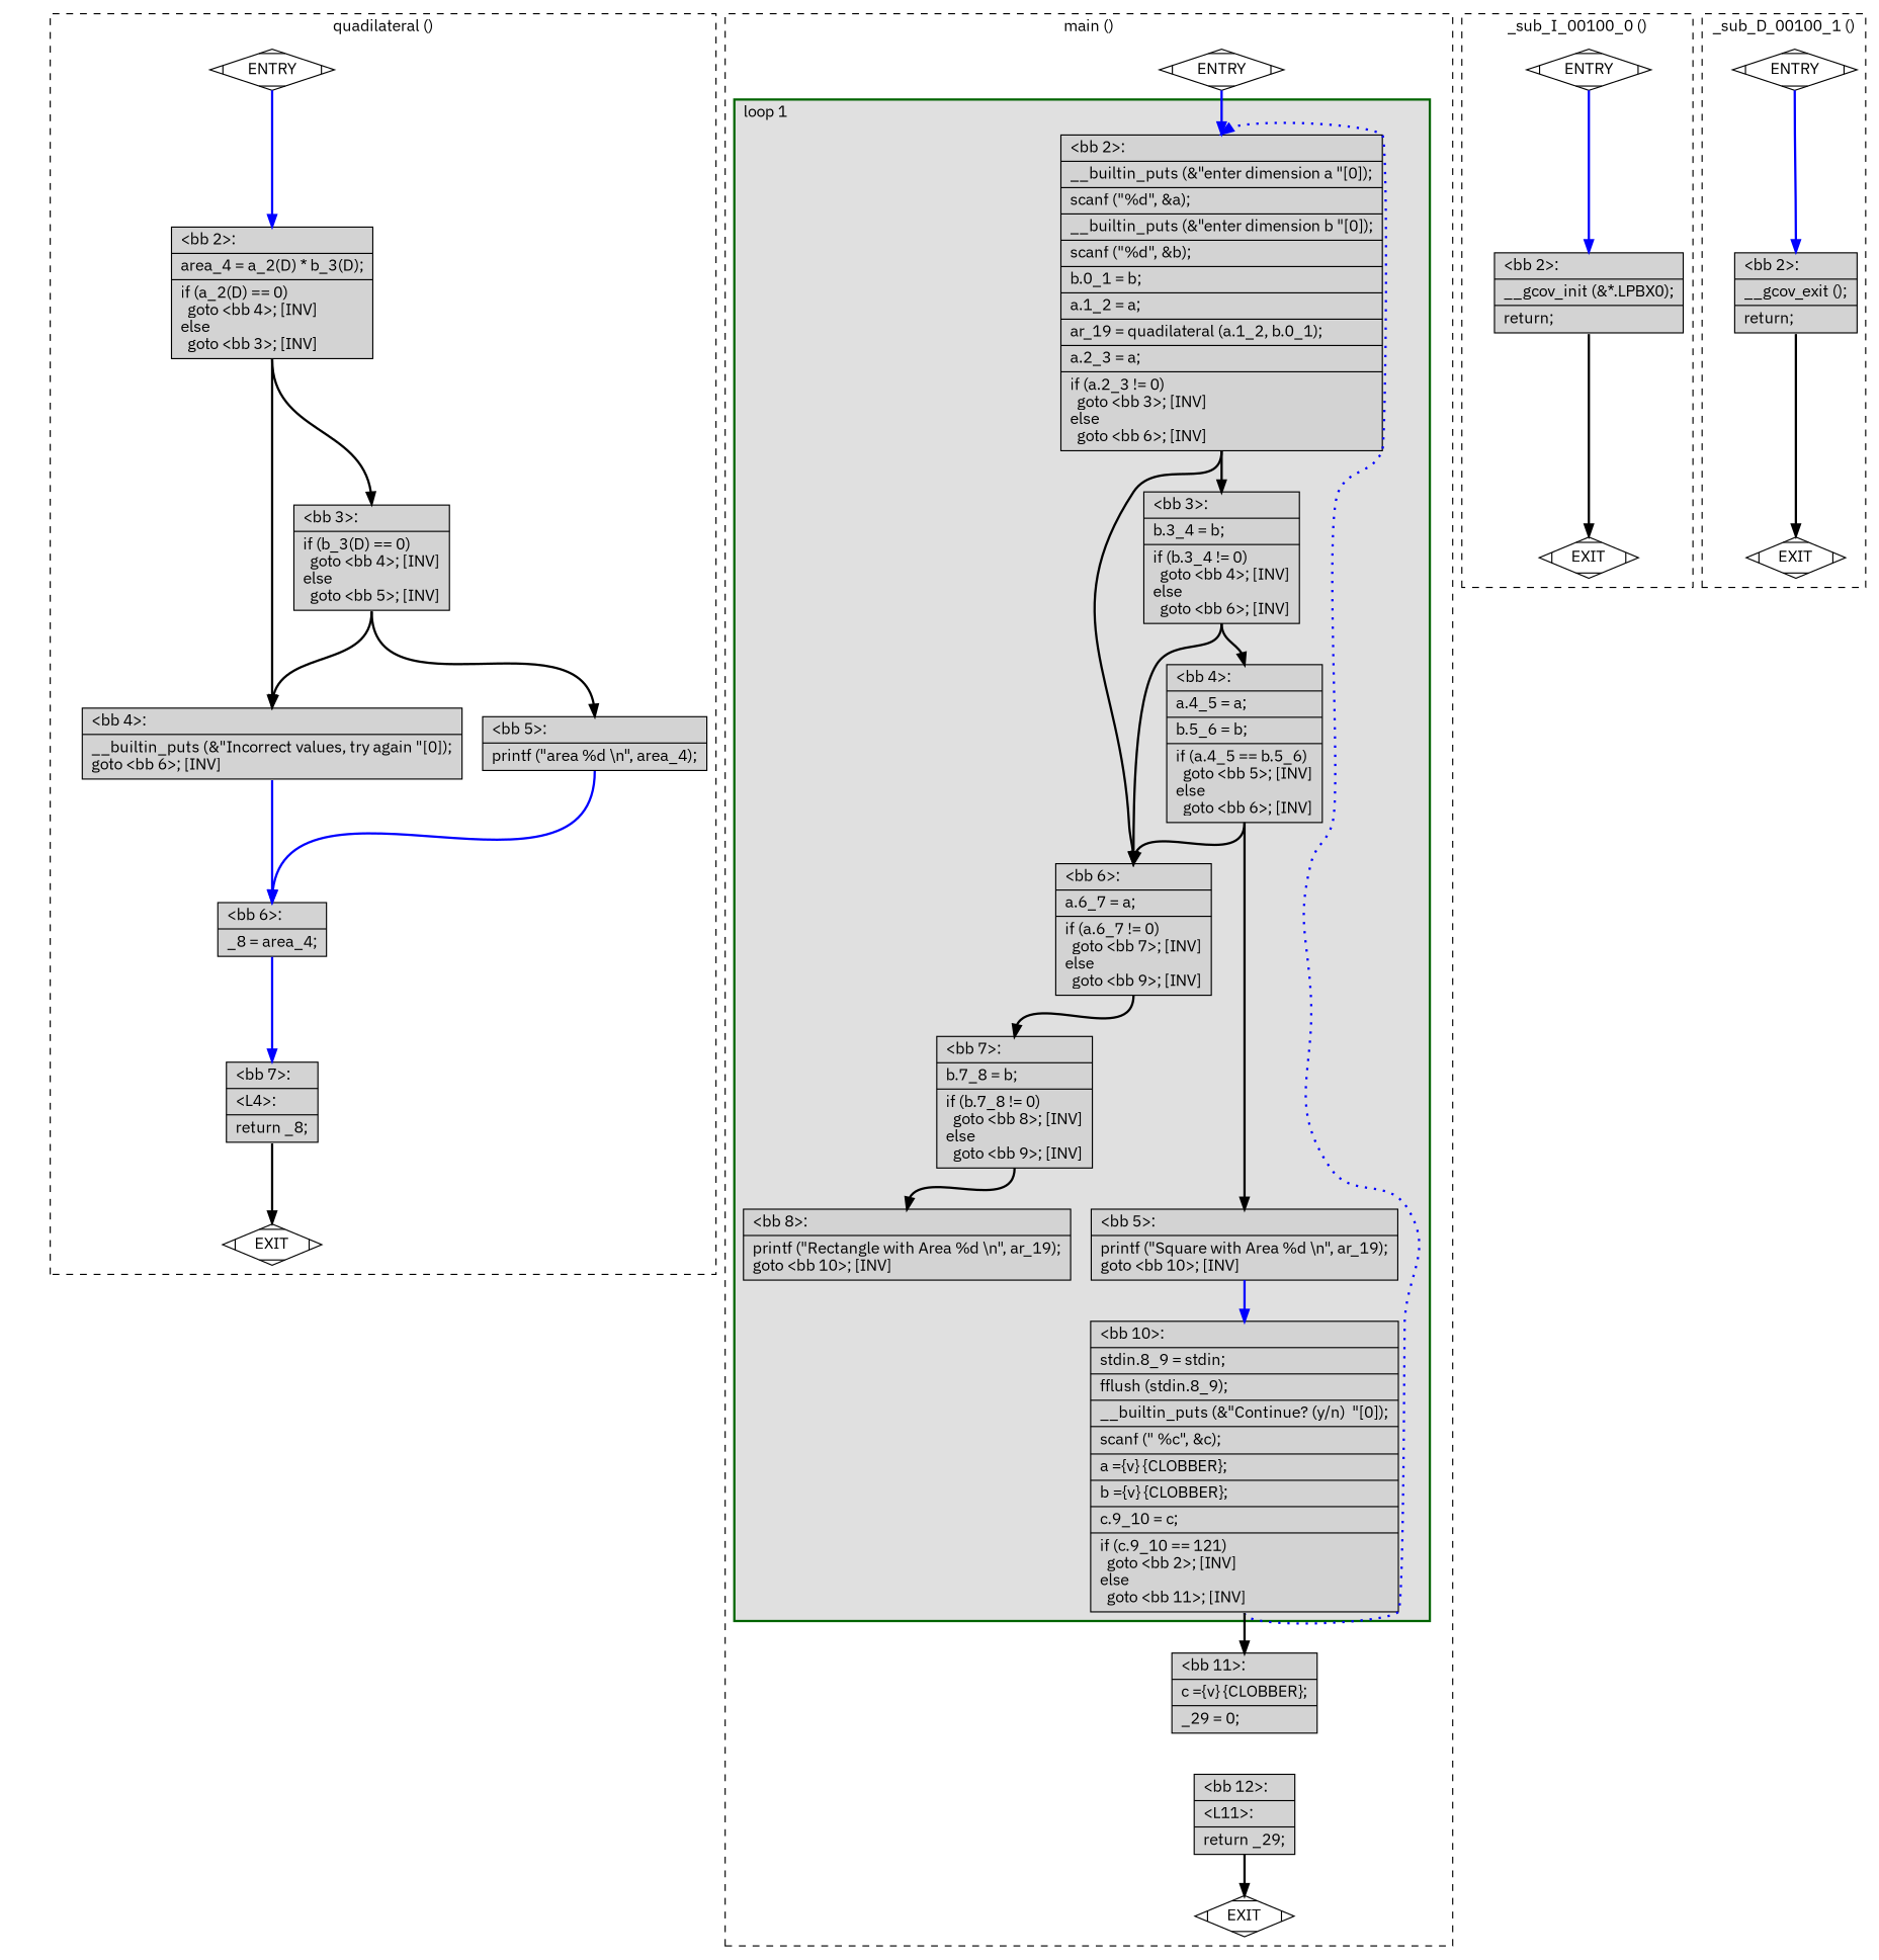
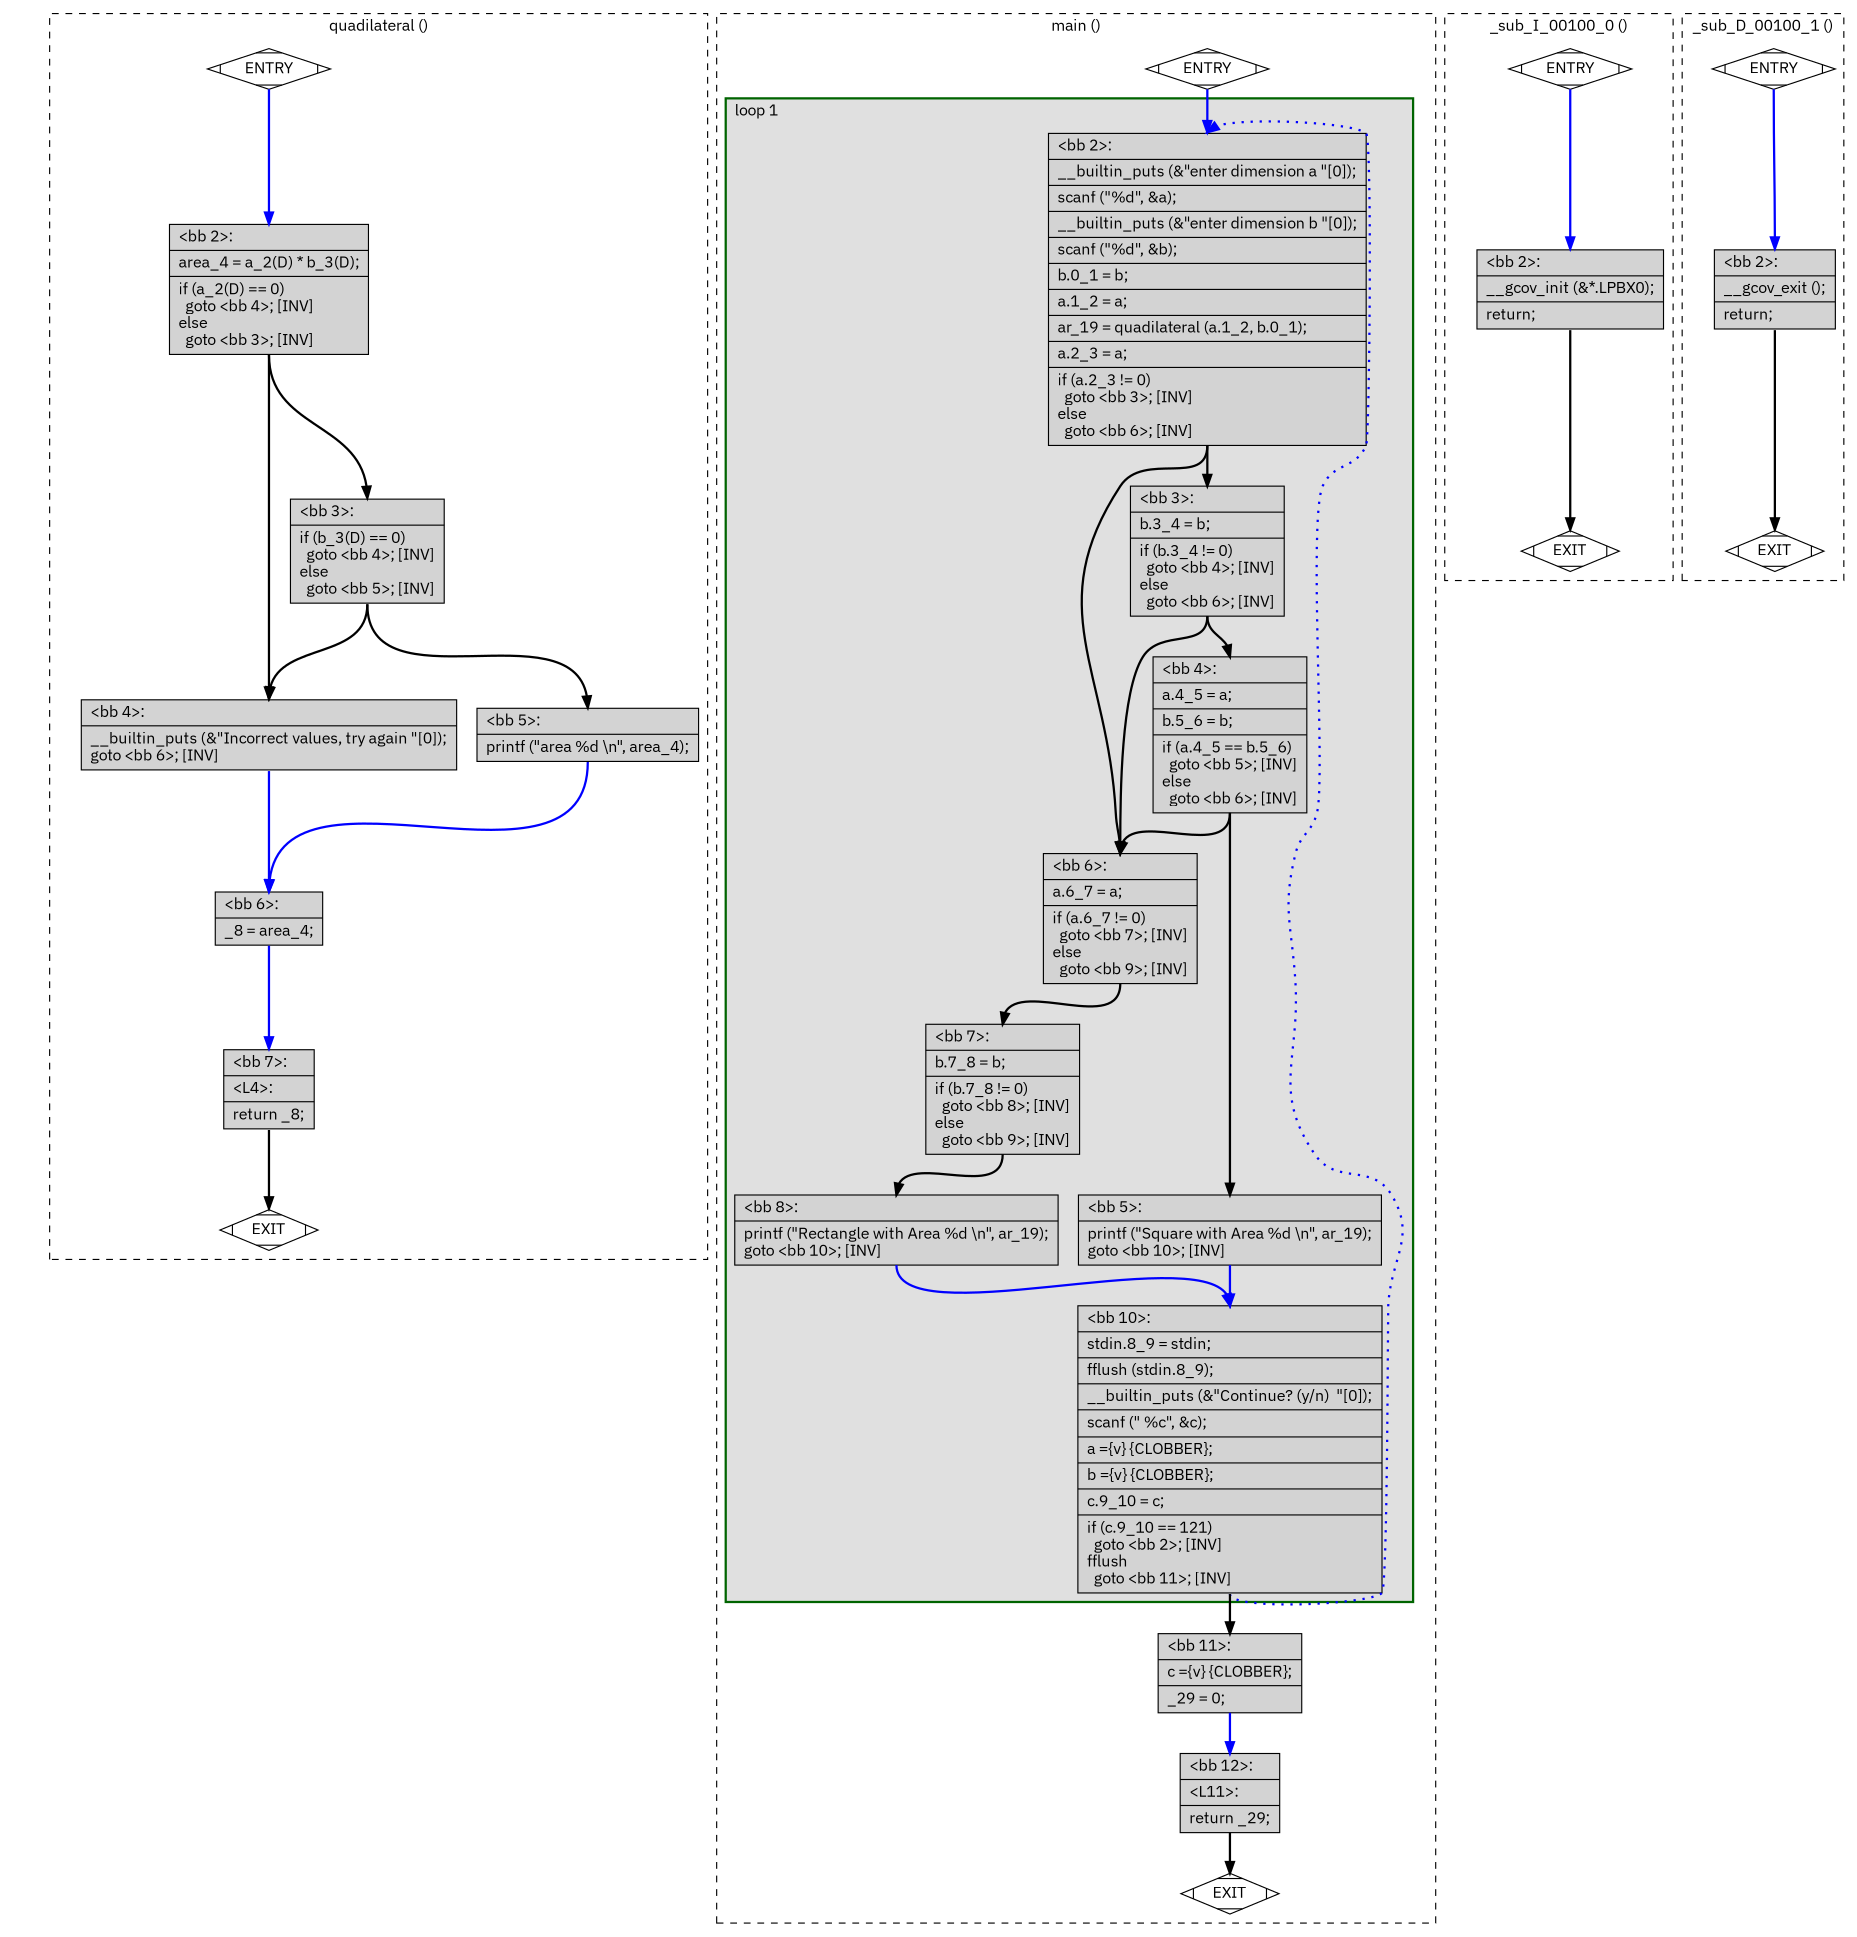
  digraph {
    fontname="IBM Plex Sans"
    node [fillcolor=lightgrey fontname="IBM Plex Sans" shape=record style=filled]
    edge [constraint=true fontname="IBM Plex Sans" headport=n style="solid,bold" tailport=s color=black weight=10]
    n1 [fillcolor=white label=ENTRY shape=Mdiamond]
    n2 [fillcolor=white label=EXIT shape=Mdiamond]
    n3 [label="{\<bb\ 2\>:\l|area_4\ =\ a_2(D)\ *\ b_3(D);\l|if\ (a_2(D)\ ==\ 0)\l\ \ goto\ \<bb\ 4\>;\ [INV]\lelse\l\ \ goto\ \<bb\ 3\>;\ [INV]\l}"]
    n4 [label="{\<bb\ 3\>:\l|if\ (b_3(D)\ ==\ 0)\l\ \ goto\ \<bb\ 4\>;\ [INV]\lelse\l\ \ goto\ \<bb\ 5\>;\ [INV]\l}"]
    n5 [label="{\<bb\ 4\>:\l|__builtin_puts\ (&\"Incorrect\ values,\ try\ again\ \"[0]);\lgoto\ \<bb\ 6\>;\ [INV]\l}"]
    n6 [label="{\<bb\ 5\>:\l|printf\ (\"area\ %d\ \\n\",\ area_4);\l}"]
    n7 [label="{\<bb\ 6\>:\l|_8\ =\ area_4;\l}"]
    n8 [label="{\<bb\ 7\>:\l|\<L4\>:\l|return\ _8;\l}"]
    n9 [label="{\<bb\ 2\>:\l|__builtin_puts\ (&\"enter\ dimension\ a\ \"[0]);\l|scanf\ (\"%d\",\ &a);\l|__builtin_puts\ (&\"enter\ dimension\ b\ \"[0]);\l|scanf\ (\"%d\",\ &b);\l|b.0_1\ =\ b;\l|a.1_2\ =\ a;\l|ar_19\ =\ quadilateral\ (a.1_2,\ b.0_1);\l|a.2_3\ =\ a;\l|if\ (a.2_3\ !=\ 0)\l\ \ goto\ \<bb\ 3\>;\ [INV]\lelse\l\ \ goto\ \<bb\ 6\>;\ [INV]\l}"]
    n10 [label="{\<bb\ 3\>:\l|b.3_4\ =\ b;\l|if\ (b.3_4\ !=\ 0)\l\ \ goto\ \<bb\ 4\>;\ [INV]\lelse\l\ \ goto\ \<bb\ 6\>;\ [INV]\l}"]
    n11 [label="{\<bb\ 6\>:\l|a.6_7\ =\ a;\l|if\ (a.6_7\ !=\ 0)\l\ \ goto\ \<bb\ 7\>;\ [INV]\lelse\l\ \ goto\ \<bb\ 9\>;\ [INV]\l}"]
    n12 [label="{\<bb\ 4\>:\l|a.4_5\ =\ a;\l|b.5_6\ =\ b;\l|if\ (a.4_5\ ==\ b.5_6)\l\ \ goto\ \<bb\ 5\>;\ [INV]\lelse\l\ \ goto\ \<bb\ 6\>;\ [INV]\l}"]
    n13 [label="{\<bb\ 7\>:\l|b.7_8\ =\ b;\l|if\ (b.7_8\ !=\ 0)\l\ \ goto\ \<bb\ 8\>;\ [INV]\lelse\l\ \ goto\ \<bb\ 9\>;\ [INV]\l}"]
    n14 [label="{\<bb\ 5\>:\l|printf\ (\"Square\ with\ Area\ %d\ \\n\",\ ar_19);\lgoto\ \<bb\ 10\>;\ [INV]\l}"]
    n15 [label="{\<bb\ 8\>:\l|printf\ (\"Rectangle\ with\ Area\ %d\ \\n\",\ ar_19);\lgoto\ \<bb\ 10\>;\ [INV]\l}"]
-   n16 [label="{\<bb\ 10\>:\l|stdin.8_9\ =\ stdin;\l|fflush\ (stdin.8_9);\l|__builtin_puts\ (&\"Continue?\ (y/n)\ \ \"[0]);\l|scanf\ (\"\ %c\",\ &c);\l|a\ =\{v\}\ \{CLOBBER\};\l|b\ =\{v\}\ \{CLOBBER\};\l|c.9_10\ =\ c;\l|if\ (c.9_10\ ==\ 121)\l\ \ goto\ \<bb\ 2\>;\ [INV]\lelse\l\ \ goto\ \<bb\ 11\>;\ [INV]\l}"]
+   n16 [label="{\<bb\ 10\>:\l|stdin.8_9\ =\ stdin;\l|fflush\ (stdin.8_9);\l|__builtin_puts\ (&\"Continue?\ (y/n)\ \ \"[0]);\l|scanf\ (\"\ %c\",\ &c);\l|a\ =\{v\}\ \{CLOBBER\};\l|b\ =\{v\}\ \{CLOBBER\};\l|c.9_10\ =\ c;\l|if\ (c.9_10\ ==\ 121)\l\ \ goto\ \<bb\ 2\>;\ [INV]\lfflush\l\ \ goto\ \<bb\ 11\>;\ [INV]\l}"]
    n17 [label="{\<bb\ 11\>:\l|c\ =\{v\}\ \{CLOBBER\};\l|_29\ =\ 0;\l}"]
    n18 [fillcolor=white label=ENTRY shape=Mdiamond]
    n19 [fillcolor=white label=EXIT shape=Mdiamond]
    n20 [label="{\<bb\ 12\>:\l|\<L11\>:\l|return\ _29;\l}"]
    n21 [fillcolor=white label=ENTRY shape=Mdiamond]
    n22 [fillcolor=white label=EXIT shape=Mdiamond]
    n23 [label="{\<bb\ 2\>:\l|__gcov_init\ (&*.LPBX0);\l|return;\l}"]
    n24 [fillcolor=white label=ENTRY shape=Mdiamond]
    n25 [fillcolor=white label=EXIT shape=Mdiamond]
    n26 [label="{\<bb\ 2\>:\l|__gcov_exit\ ();\l|return;\l}"]
    subgraph cluster_1 {
      color=black
      label="quadilateral ()"
      style=dashed
      n1
      n2
      n3
      n4
      n5
      n6
      n7
      n8
    }
    subgraph cluster_2 {
      color=black
      label="main ()"
      style=dashed
      n17
      n18
      n19
      n20
      subgraph cluster_3 {
        color=darkgreen
        fillcolor=grey88
        label="loop 1"
        labeljust=l
        penwidth=2
        style=filled
        n9
        n10
        n11
        n12
        n13
        n14
        n15
        n16
      }
    }
    subgraph cluster_4 {
      color=black
      label="_sub_I_00100_0 ()"
      style=dashed
      n21
      n22
      n23
    }
    subgraph cluster_5 {
      color=black
      label="_sub_D_00100_1 ()"
      style=dashed
      n24
      n25
      n26
    }
    n1 -> n2 [style=invis color="" weight=""]
    n1 -> n3 [color=blue weight=100]
    n3 -> n4
    n3 -> n5
    n4 -> n5
    n4 -> n6
    n5 -> n7 [color=blue weight=100]
    n6 -> n7 [color=blue weight=100]
    n7 -> n8 [color=blue weight=100]
    n8 -> n2
    n9 -> n10
    n9 -> n11
    n10 -> n11
    n10 -> n12
    n11 -> n13
    n12 -> n11
    n12 -> n14
    n13 -> n15
    n14 -> n16 [color=blue weight=100]
+   n15 -> n16 [color=blue weight=100]
    n16 -> n9 [color=blue constraint=false style="dotted,bold"]
    n16 -> n17
+   n17 -> n20 [color=blue weight=100]
    n18 -> n9 [color=blue weight=100]
    n18 -> n19 [style=invis color="" weight=""]
    n20 -> n19
    n21 -> n22 [style=invis color="" weight=""]
    n21 -> n23 [color=blue weight=100]
    n23 -> n22
    n24 -> n25 [style=invis color="" weight=""]
    n24 -> n26 [color=blue weight=100]
    n26 -> n25
  }
